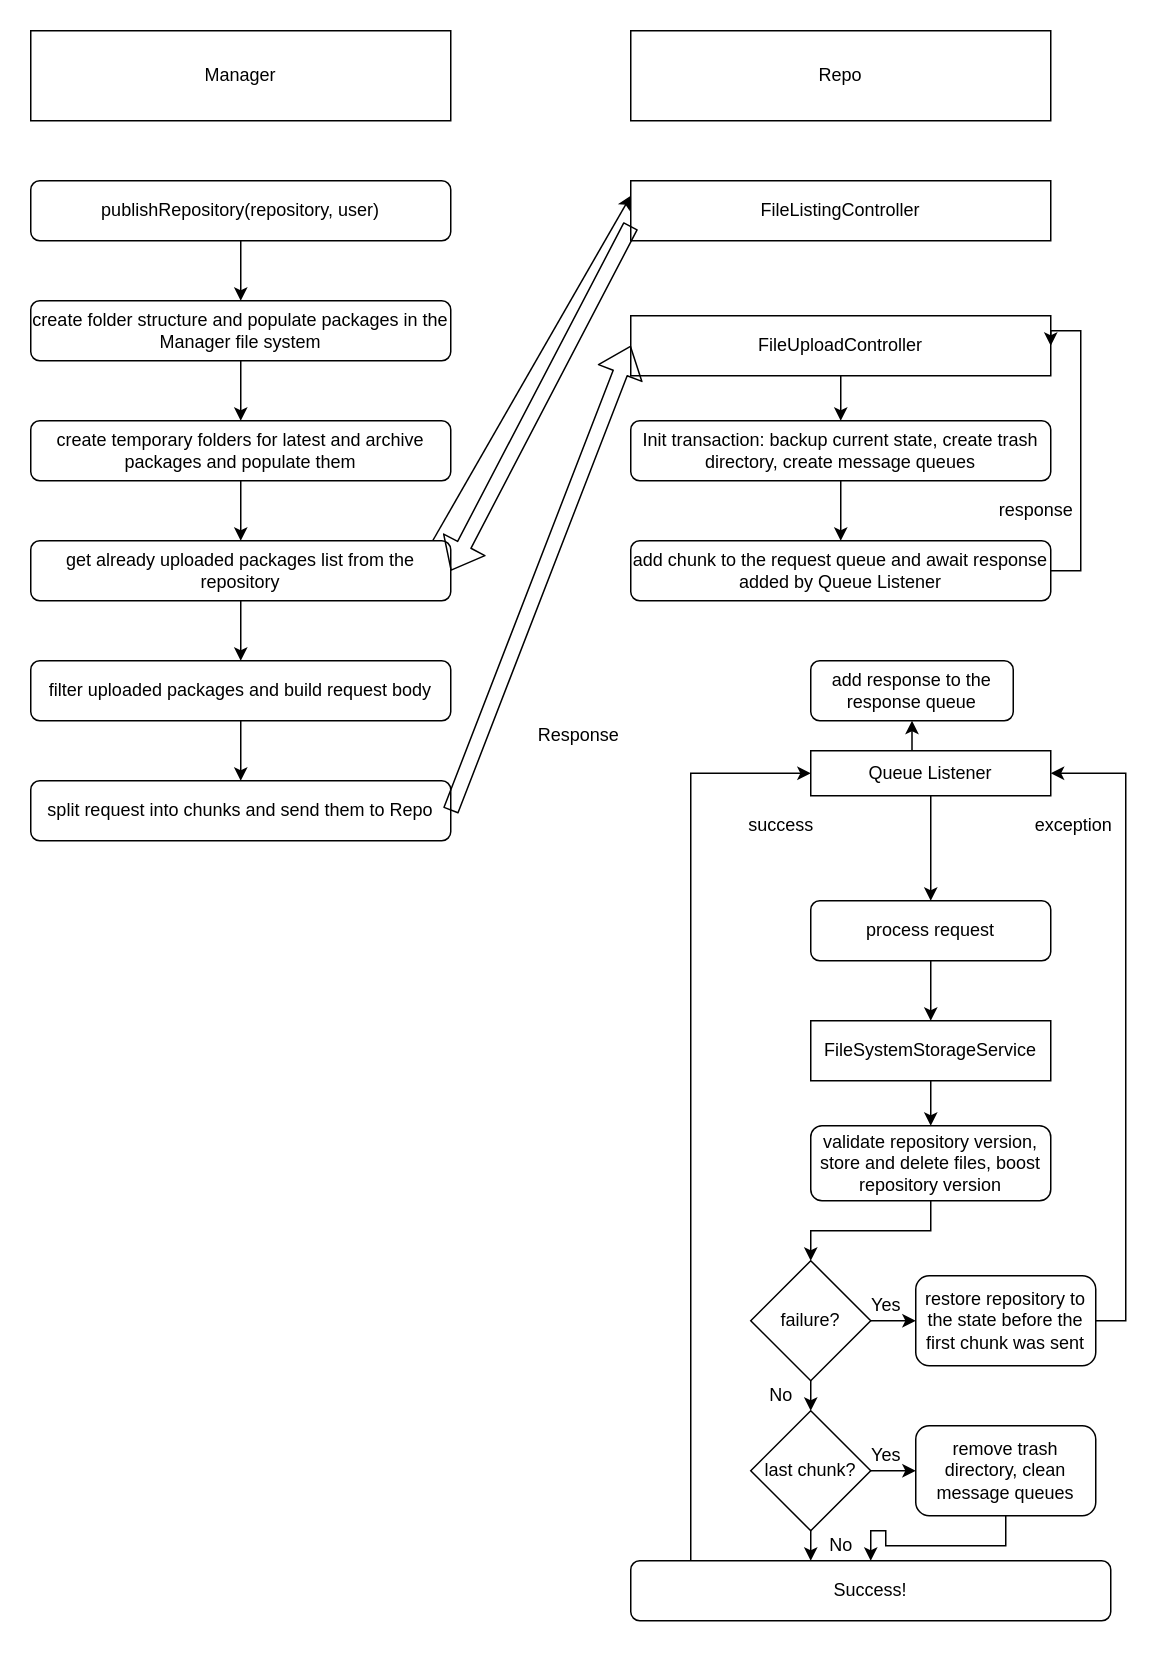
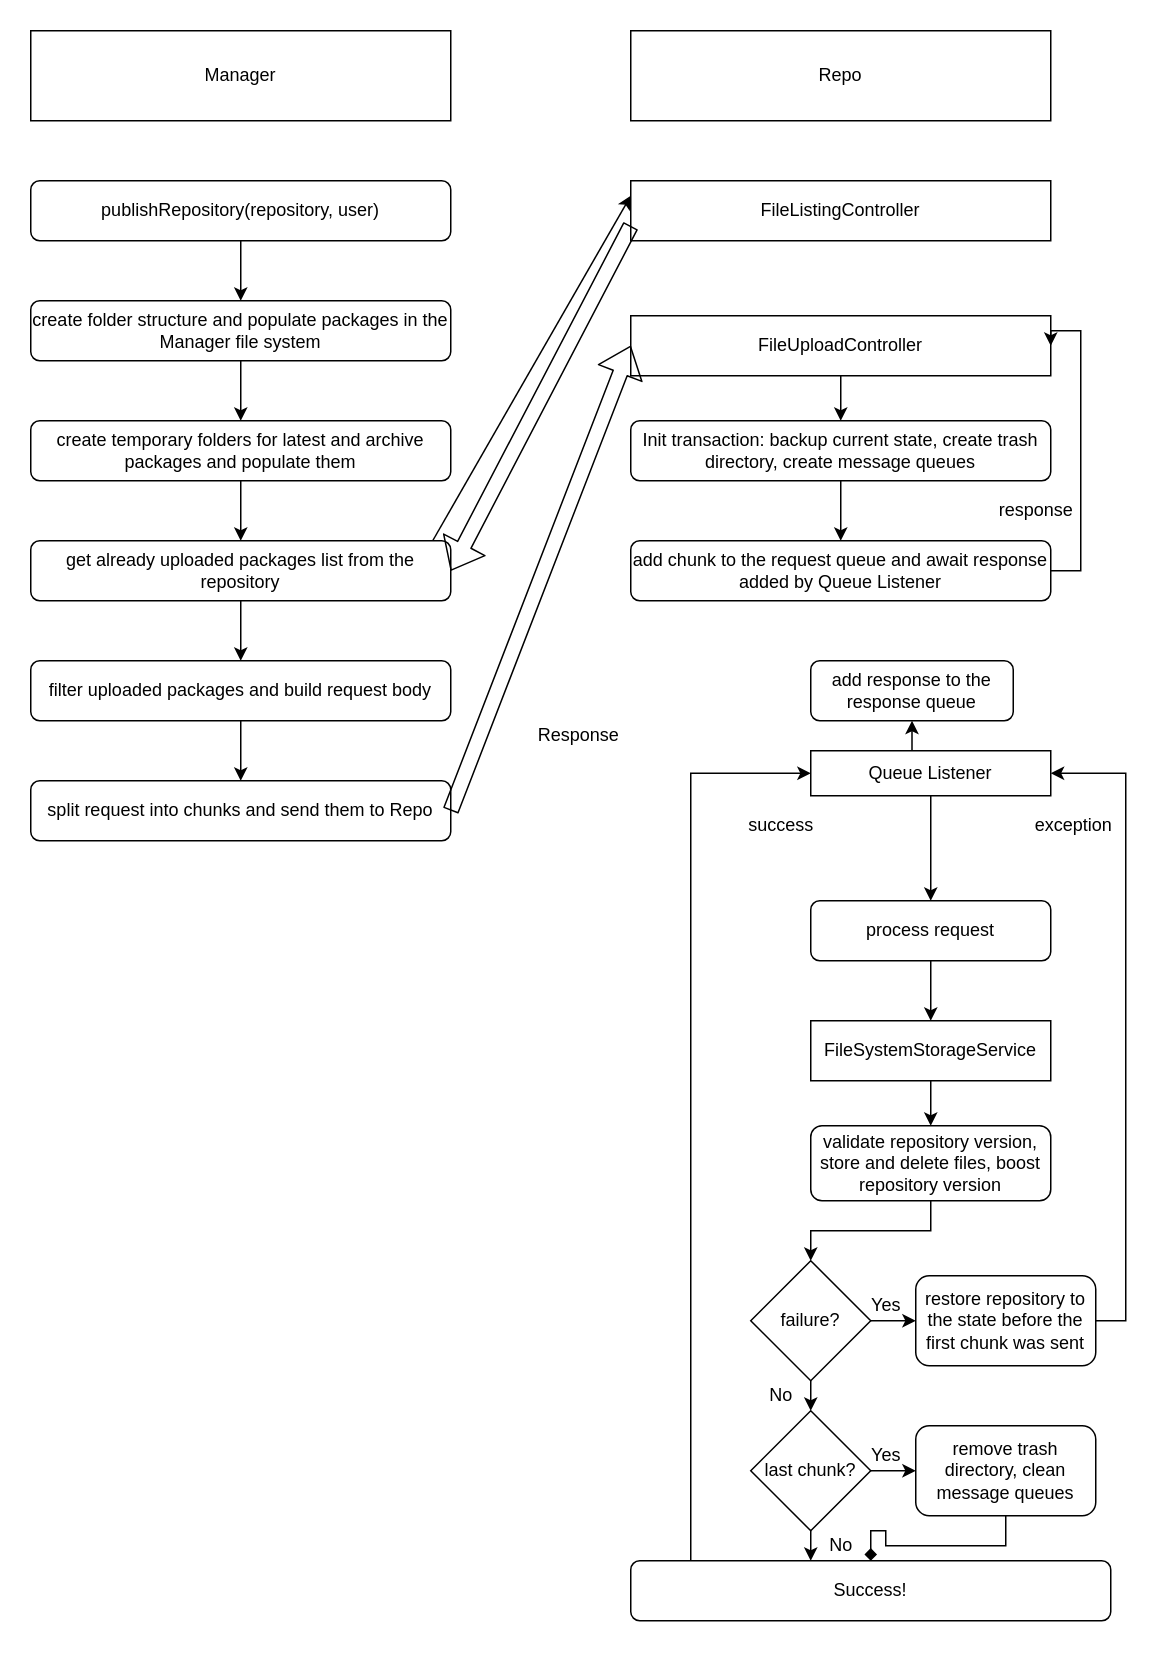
  <mxCell id="0" />
  <mxCell id="1" parent="0" />
  <mxCell id="2" value="Manager" style="rounded=0;whiteSpace=wrap;html=1;" vertex="1" parent="1"><mxGeometry x="20" y="20" width="280" height="60" as="geometry" /></mxCell>
  <mxCell id="3" value="&lt;div&gt;Repo&lt;/div&gt;" style="rounded=0;whiteSpace=wrap;html=1;" vertex="1" parent="1"><mxGeometry x="420" y="20" width="280" height="60" as="geometry" /></mxCell>
  <mxCell id="4" value="publishRepository(repository, user)" style="rounded=1;whiteSpace=wrap;html=1;" vertex="1" parent="1"><mxGeometry x="20" y="120" width="280" height="40" as="geometry" /></mxCell>
  <mxCell id="5" style="edgeStyle=orthogonalEdgeStyle;rounded=0;orthogonalLoop=1;jettySize=auto;html=1;exitX=0.5;exitY=1;exitDx=0;exitDy=0;entryX=0.5;entryY=0;entryDx=0;entryDy=0;" edge="1" parent="1" source="6" target="8"><mxGeometry relative="1" as="geometry" /></mxCell>
  <mxCell id="6" value="create folder structure and populate packages in the Manager file system" style="rounded=1;whiteSpace=wrap;html=1;" vertex="1" parent="1"><mxGeometry x="20" y="200" width="280" height="40" as="geometry" /></mxCell>
  <mxCell id="7" style="edgeStyle=orthogonalEdgeStyle;rounded=0;orthogonalLoop=1;jettySize=auto;html=1;exitX=0.5;exitY=1;exitDx=0;exitDy=0;entryX=0.5;entryY=0;entryDx=0;entryDy=0;" edge="1" parent="1" source="8" target="10"><mxGeometry relative="1" as="geometry" /></mxCell>
  <mxCell id="8" value="create temporary folders for latest and archive packages and populate them" style="rounded=1;whiteSpace=wrap;html=1;" vertex="1" parent="1"><mxGeometry x="20" y="280" width="280" height="40" as="geometry" /></mxCell>
  <mxCell id="9" style="edgeStyle=orthogonalEdgeStyle;rounded=0;orthogonalLoop=1;jettySize=auto;html=1;exitX=0.5;exitY=1;exitDx=0;exitDy=0;entryX=0.5;entryY=0;entryDx=0;entryDy=0;" edge="1" parent="1" source="10" target="15"><mxGeometry relative="1" as="geometry" /></mxCell>
  <mxCell id="10" value="get already uploaded packages list from the repository" style="rounded=1;whiteSpace=wrap;html=1;" vertex="1" parent="1"><mxGeometry x="20" y="360" width="280" height="40" as="geometry" /></mxCell>
  <mxCell id="11" value="FileListingController" style="rounded=0;whiteSpace=wrap;html=1;" vertex="1" parent="1"><mxGeometry x="420" y="120" width="280" height="40" as="geometry" /></mxCell>
  <mxCell id="12" value="" style="endArrow=classic;html=1;exitX=0.957;exitY=0;exitDx=0;exitDy=0;entryX=0;entryY=0.25;entryDx=0;entryDy=0;exitPerimeter=0;" edge="1" parent="1" source="10" target="11"><mxGeometry width="50" height="50" relative="1" as="geometry"><mxPoint x="330" y="350" as="sourcePoint" /><mxPoint x="380" y="300" as="targetPoint" /></mxGeometry></mxCell>
  <mxCell id="13" value="" style="shape=flexArrow;endArrow=classic;html=1;exitX=0;exitY=0.75;exitDx=0;exitDy=0;entryX=1;entryY=0.5;entryDx=0;entryDy=0;" edge="1" parent="1" source="11" target="10"><mxGeometry width="50" height="50" relative="1" as="geometry"><mxPoint x="330" y="350" as="sourcePoint" /><mxPoint x="370" y="490" as="targetPoint" /></mxGeometry></mxCell>
  <mxCell id="14" style="edgeStyle=orthogonalEdgeStyle;rounded=0;orthogonalLoop=1;jettySize=auto;html=1;exitX=0.5;exitY=1;exitDx=0;exitDy=0;entryX=0.5;entryY=0;entryDx=0;entryDy=0;" edge="1" parent="1" source="15" target="16"><mxGeometry relative="1" as="geometry" /></mxCell>
  <mxCell id="15" value="filter uploaded packages and build request body" style="rounded=1;whiteSpace=wrap;html=1;" vertex="1" parent="1"><mxGeometry x="20" y="440" width="280" height="40" as="geometry" /></mxCell>
  <mxCell id="16" value="split request into chunks and send them to Repo" style="rounded=1;whiteSpace=wrap;html=1;" vertex="1" parent="1"><mxGeometry x="20" y="520" width="280" height="40" as="geometry" /></mxCell>
  <mxCell id="17" style="edgeStyle=orthogonalEdgeStyle;rounded=0;orthogonalLoop=1;jettySize=auto;html=1;exitX=0.5;exitY=1;exitDx=0;exitDy=0;entryX=0.5;entryY=0;entryDx=0;entryDy=0;" edge="1" parent="1" source="18" target="22"><mxGeometry relative="1" as="geometry" /></mxCell>
  <mxCell id="18" value="FileUploadController" style="rounded=0;whiteSpace=wrap;html=1;" vertex="1" parent="1"><mxGeometry x="420" y="210" width="280" height="40" as="geometry" /></mxCell>
  <mxCell id="19" value="" style="shape=flexArrow;endArrow=classic;html=1;exitX=1;exitY=0.5;exitDx=0;exitDy=0;entryX=0;entryY=0.5;entryDx=0;entryDy=0;" edge="1" parent="1" source="16" target="18"><mxGeometry width="50" height="50" relative="1" as="geometry"><mxPoint x="330" y="520" as="sourcePoint" /><mxPoint x="380" y="470" as="targetPoint" /></mxGeometry></mxCell>
  <mxCell id="20" value="" style="endArrow=classic;html=1;exitX=0.5;exitY=1;exitDx=0;exitDy=0;" edge="1" parent="1" source="4" target="6"><mxGeometry width="50" height="50" relative="1" as="geometry"><mxPoint x="330" y="320" as="sourcePoint" /><mxPoint x="380" y="270" as="targetPoint" /></mxGeometry></mxCell>
  <mxCell id="21" style="edgeStyle=orthogonalEdgeStyle;rounded=0;orthogonalLoop=1;jettySize=auto;html=1;exitX=0.5;exitY=1;exitDx=0;exitDy=0;entryX=0.5;entryY=0;entryDx=0;entryDy=0;" edge="1" parent="1" source="22" target="23"><mxGeometry relative="1" as="geometry" /></mxCell>
  <mxCell id="22" value="Init transaction: backup current state, create trash directory, create message queues" style="rounded=1;whiteSpace=wrap;html=1;" vertex="1" parent="1"><mxGeometry x="420" y="280" width="280" height="40" as="geometry" /></mxCell>
  <mxCell id="23" value="add chunk to the request queue and await response added by Queue Listener" style="rounded=1;whiteSpace=wrap;html=1;" vertex="1" parent="1"><mxGeometry x="420" y="360" width="280" height="40" as="geometry" /></mxCell>
  <mxCell id="24" style="edgeStyle=orthogonalEdgeStyle;rounded=0;orthogonalLoop=1;jettySize=auto;html=1;exitX=1;exitY=0.5;exitDx=0;exitDy=0;entryX=1;entryY=0.5;entryDx=0;entryDy=0;" edge="1" parent="1" source="23" target="18"><mxGeometry relative="1" as="geometry"><Array as="points"><mxPoint x="720" y="380" /><mxPoint x="720" y="220" /></Array></mxGeometry></mxCell>
  <mxCell id="25" style="edgeStyle=orthogonalEdgeStyle;rounded=0;orthogonalLoop=1;jettySize=auto;html=1;exitX=0.5;exitY=1;exitDx=0;exitDy=0;entryX=0.5;entryY=0;entryDx=0;entryDy=0;" edge="1" parent="1" source="27" target="29"><mxGeometry relative="1" as="geometry" /></mxCell>
  <mxCell id="26" style="edgeStyle=orthogonalEdgeStyle;rounded=0;orthogonalLoop=1;jettySize=auto;html=1;exitX=0.5;exitY=0;exitDx=0;exitDy=0;entryX=0.5;entryY=1;entryDx=0;entryDy=0;" edge="1" parent="1" source="27" target="53"><mxGeometry relative="1" as="geometry" /></mxCell>
  <mxCell id="27" value="Queue Listener" style="rounded=0;whiteSpace=wrap;html=1;" vertex="1" parent="1"><mxGeometry x="540" y="500" width="160" height="30" as="geometry" /></mxCell>
  <mxCell id="28" style="edgeStyle=orthogonalEdgeStyle;rounded=0;orthogonalLoop=1;jettySize=auto;html=1;exitX=0.5;exitY=1;exitDx=0;exitDy=0;" edge="1" parent="1" source="29" target="31"><mxGeometry relative="1" as="geometry" /></mxCell>
  <mxCell id="29" value="process request" style="rounded=1;whiteSpace=wrap;html=1;" vertex="1" parent="1"><mxGeometry x="540" y="600" width="160" height="40" as="geometry" /></mxCell>
  <mxCell id="30" style="edgeStyle=orthogonalEdgeStyle;rounded=0;orthogonalLoop=1;jettySize=auto;html=1;exitX=0.5;exitY=1;exitDx=0;exitDy=0;" edge="1" parent="1" source="31" target="33"><mxGeometry relative="1" as="geometry" /></mxCell>
  <mxCell id="31" value="FileSystemStorageService" style="rounded=0;whiteSpace=wrap;html=1;" vertex="1" parent="1"><mxGeometry x="540" y="680" width="160" height="40" as="geometry" /></mxCell>
  <mxCell id="32" style="edgeStyle=orthogonalEdgeStyle;rounded=0;orthogonalLoop=1;jettySize=auto;html=1;exitX=0.5;exitY=1;exitDx=0;exitDy=0;entryX=0.5;entryY=0;entryDx=0;entryDy=0;" edge="1" parent="1" source="33" target="36"><mxGeometry relative="1" as="geometry" /></mxCell>
  <mxCell id="33" value="validate repository version, store and delete files, boost repository version" style="rounded=1;whiteSpace=wrap;html=1;" vertex="1" parent="1"><mxGeometry x="540" y="750" width="160" height="50" as="geometry" /></mxCell>
  <mxCell id="34" style="edgeStyle=orthogonalEdgeStyle;rounded=0;orthogonalLoop=1;jettySize=auto;html=1;exitX=1;exitY=0.5;exitDx=0;exitDy=0;entryX=0;entryY=0.5;entryDx=0;entryDy=0;" edge="1" parent="1" source="36" target="38"><mxGeometry relative="1" as="geometry" /></mxCell>
  <mxCell id="35" style="edgeStyle=orthogonalEdgeStyle;rounded=0;orthogonalLoop=1;jettySize=auto;html=1;exitX=0.5;exitY=1;exitDx=0;exitDy=0;entryX=0.5;entryY=0;entryDx=0;entryDy=0;" edge="1" parent="1" source="36" target="43"><mxGeometry relative="1" as="geometry" /></mxCell>
  <mxCell id="36" value="failure?" style="rhombus;whiteSpace=wrap;html=1;" vertex="1" parent="1"><mxGeometry x="500" y="840" width="80" height="80" as="geometry" /></mxCell>
  <mxCell id="37" style="edgeStyle=orthogonalEdgeStyle;rounded=0;orthogonalLoop=1;jettySize=auto;html=1;exitX=1;exitY=0.5;exitDx=0;exitDy=0;entryX=1;entryY=0.5;entryDx=0;entryDy=0;" edge="1" parent="1" source="38" target="27"><mxGeometry relative="1" as="geometry" /></mxCell>
  <mxCell id="38" value="restore repository to the state before the first chunk was sent" style="rounded=1;whiteSpace=wrap;html=1;" vertex="1" parent="1"><mxGeometry x="610" y="850" width="120" height="60" as="geometry" /></mxCell>
  <mxCell id="39" value="Yes" style="text;html=1;align=center;verticalAlign=middle;resizable=0;points=[];autosize=1;" vertex="1" parent="1"><mxGeometry x="570" y="860" width="40" height="20" as="geometry" /></mxCell>
  <mxCell id="40" value="exception" style="text;html=1;align=center;verticalAlign=middle;resizable=0;points=[];autosize=1;" vertex="1" parent="1"><mxGeometry x="680" y="540" width="70" height="20" as="geometry" /></mxCell>
  <mxCell id="41" value="" style="edgeStyle=orthogonalEdgeStyle;rounded=0;orthogonalLoop=1;jettySize=auto;html=1;" edge="1" parent="1" source="43" target="46"><mxGeometry relative="1" as="geometry" /></mxCell>
  <mxCell id="42" style="edgeStyle=orthogonalEdgeStyle;rounded=0;orthogonalLoop=1;jettySize=auto;html=1;exitX=0.5;exitY=1;exitDx=0;exitDy=0;" edge="1" parent="1" source="43"><mxGeometry relative="1" as="geometry"><mxPoint x="540" y="1040" as="targetPoint" /></mxGeometry></mxCell>
  <mxCell id="43" value="last chunk?" style="rhombus;whiteSpace=wrap;html=1;" vertex="1" parent="1"><mxGeometry x="500" y="940" width="80" height="80" as="geometry" /></mxCell>
  <mxCell id="44" value="No" style="text;html=1;align=center;verticalAlign=middle;resizable=0;points=[];autosize=1;" vertex="1" parent="1"><mxGeometry x="505" y="920" width="30" height="20" as="geometry" /></mxCell>
- <mxCell id="45" value="" style="edgeStyle=orthogonalEdgeStyle;rounded=0;orthogonalLoop=1;jettySize=auto;html=1;" edge="1" parent="1" source="46" target="50"><mxGeometry relative="1" as="geometry" /></mxCell>
+ <mxCell id="45" value="" style="edgeStyle=orthogonalEdgeStyle;rounded=0;orthogonalLoop=1;jettySize=auto;html=1;endArrow=diamond;" edge="1" parent="1" source="46" target="50"><mxGeometry relative="1" as="geometry" /></mxCell>
  <mxCell id="46" value="remove trash directory, clean message queues" style="rounded=1;whiteSpace=wrap;html=1;" vertex="1" parent="1"><mxGeometry x="610" y="950" width="120" height="60" as="geometry" /></mxCell>
  <mxCell id="47" value="Yes" style="text;html=1;align=center;verticalAlign=middle;resizable=0;points=[];autosize=1;" vertex="1" parent="1"><mxGeometry x="570" y="960" width="40" height="20" as="geometry" /></mxCell>
  <mxCell id="48" value="No" style="text;html=1;align=center;verticalAlign=middle;resizable=0;points=[];autosize=1;" vertex="1" parent="1"><mxGeometry x="545" y="1020" width="30" height="20" as="geometry" /></mxCell>
  <mxCell id="49" style="edgeStyle=orthogonalEdgeStyle;rounded=0;orthogonalLoop=1;jettySize=auto;html=1;entryX=0;entryY=0.5;entryDx=0;entryDy=0;" edge="1" parent="1" source="50" target="27"><mxGeometry relative="1" as="geometry"><Array as="points"><mxPoint x="460" y="515" /></Array></mxGeometry></mxCell>
  <mxCell id="50" value="Success!" style="rounded=1;whiteSpace=wrap;html=1;" vertex="1" parent="1"><mxGeometry x="420" y="1040" width="320" height="40" as="geometry" /></mxCell>
  <mxCell id="51" value="&lt;div&gt;Response&lt;/div&gt;" style="text;html=1;align=center;verticalAlign=middle;resizable=0;points=[];autosize=1;" vertex="1" parent="1"><mxGeometry x="350" y="480" width="70" height="20" as="geometry" /></mxCell>
  <mxCell id="52" value="&lt;div&gt;success&lt;/div&gt;" style="text;html=1;align=center;verticalAlign=middle;resizable=0;points=[];autosize=1;" vertex="1" parent="1"><mxGeometry x="490" y="540" width="60" height="20" as="geometry" /></mxCell>
  <mxCell id="53" value="&lt;div&gt;add response to the response queue&lt;/div&gt;" style="rounded=1;whiteSpace=wrap;html=1;" vertex="1" parent="1"><mxGeometry x="540" y="440" width="135" height="40" as="geometry" /></mxCell>
  <mxCell id="54" value="response" style="text;html=1;align=center;verticalAlign=middle;resizable=0;points=[];autosize=1;" vertex="1" parent="1"><mxGeometry x="660" y="330" width="60" height="20" as="geometry" /></mxCell>
